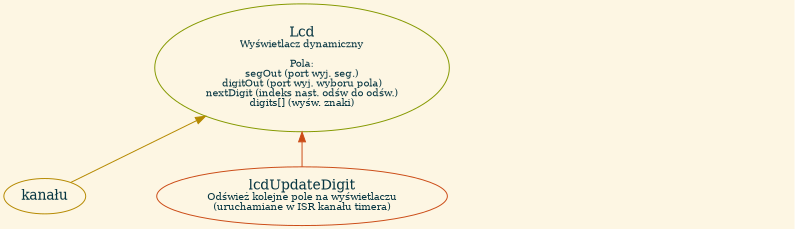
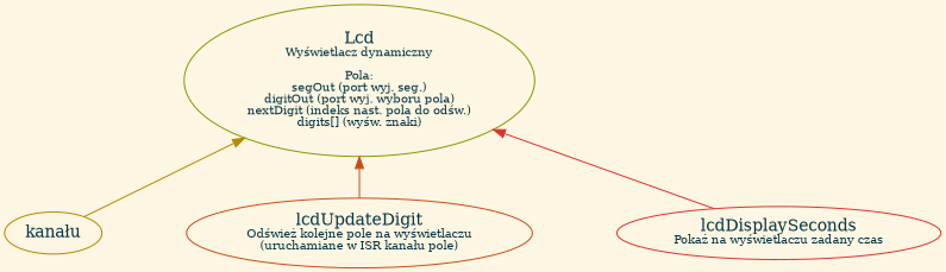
  digraph {
    bgcolor="#fdf6e3"
    nodesep=1
    node [fontcolor="#073642"]
    edge [fontsize=10]
-   n1 [color="#859900" label=<Lcd<BR /><FONT POINT-SIZE="10">Wyświetlacz dynamiczny<BR /><BR />Pola:<BR />segOut (port wyj. seg.)<BR />digitOut (port wyj. wyboru pola)<BR />nextDigit (indeks nast. odśw do odśw.)<BR />digits[] (wyśw. znaki)</FONT>>]
+   n1 [color="#859900" label=<Lcd<BR /><FONT POINT-SIZE="10">Wyświetlacz dynamiczny<BR /><BR />Pola:<BR />segOut (port wyj. seg.)<BR />digitOut (port wyj. wyboru pola)<BR />nextDigit (indeks nast. pola do odśw.)<BR />digits[] (wyśw. znaki)</FONT>>]
    n2 [color="#b58900" label="kanału"]
-   n3 [color="#cb4b16" label=<lcdUpdateDigit<BR /><FONT POINT-SIZE="10">Odśwież kolejne pole na wyświetlaczu<BR />(uruchamiane w ISR kanału timera)</FONT>>]
+   n3 [color="#cb4b16" label=<lcdUpdateDigit<BR /><FONT POINT-SIZE="10">Odśwież kolejne pole na wyświetlaczu<BR />(uruchamiane w ISR kanału pole)</FONT>>]
+   n4 [color="#dc322f" label=<lcdDisplaySeconds<BR /><FONT POINT-SIZE="10">Pokaż na wyświetlaczu zadany czas</FONT>>]
    subgraph sub_1 {
      rank=source
      n1
    }
    n2 -> n1 [color="#b58900"]
    n3 -> n1 [color="#cb4b16"]
+   n4 -> n1 [color="#dc322f"]
  }
